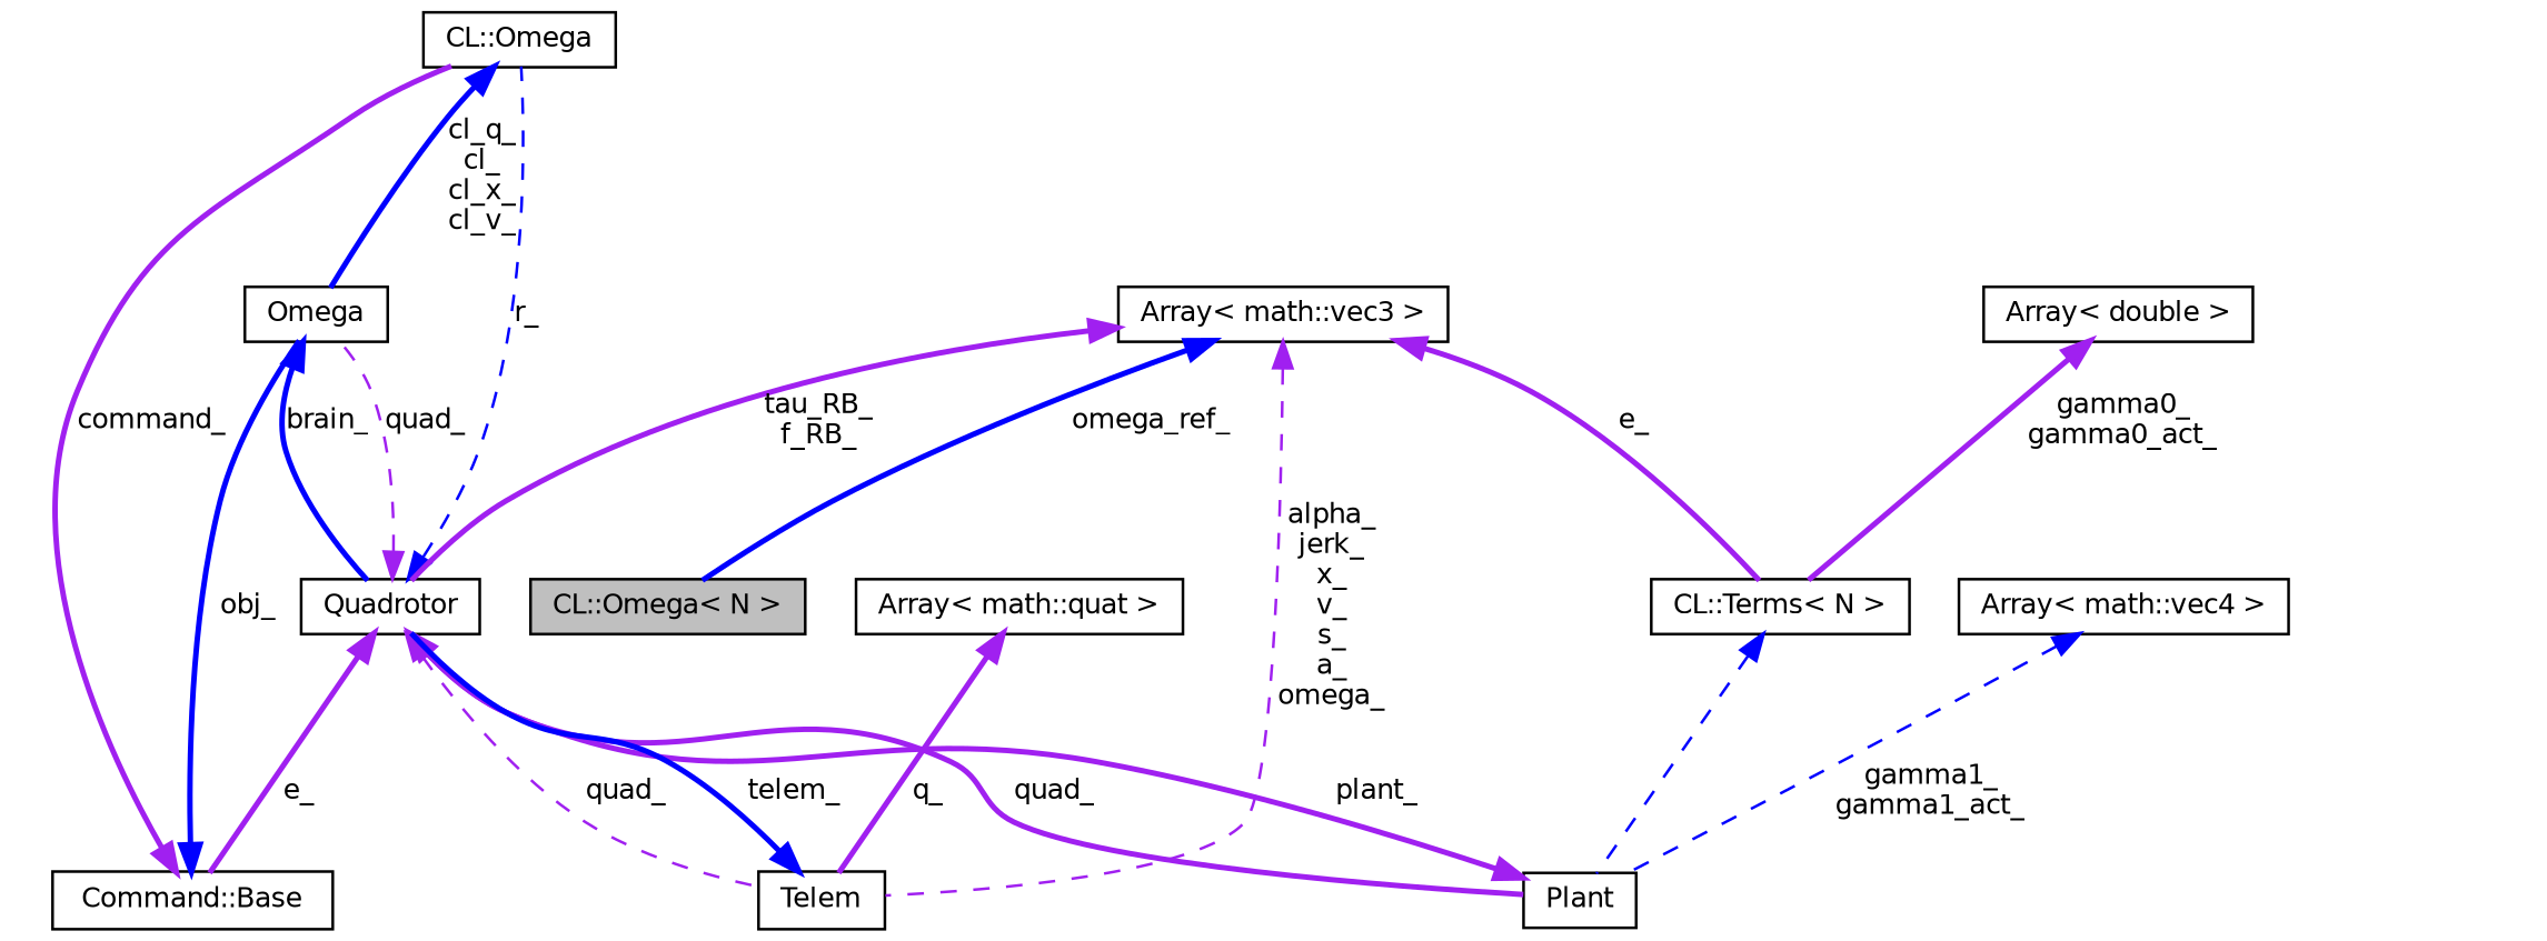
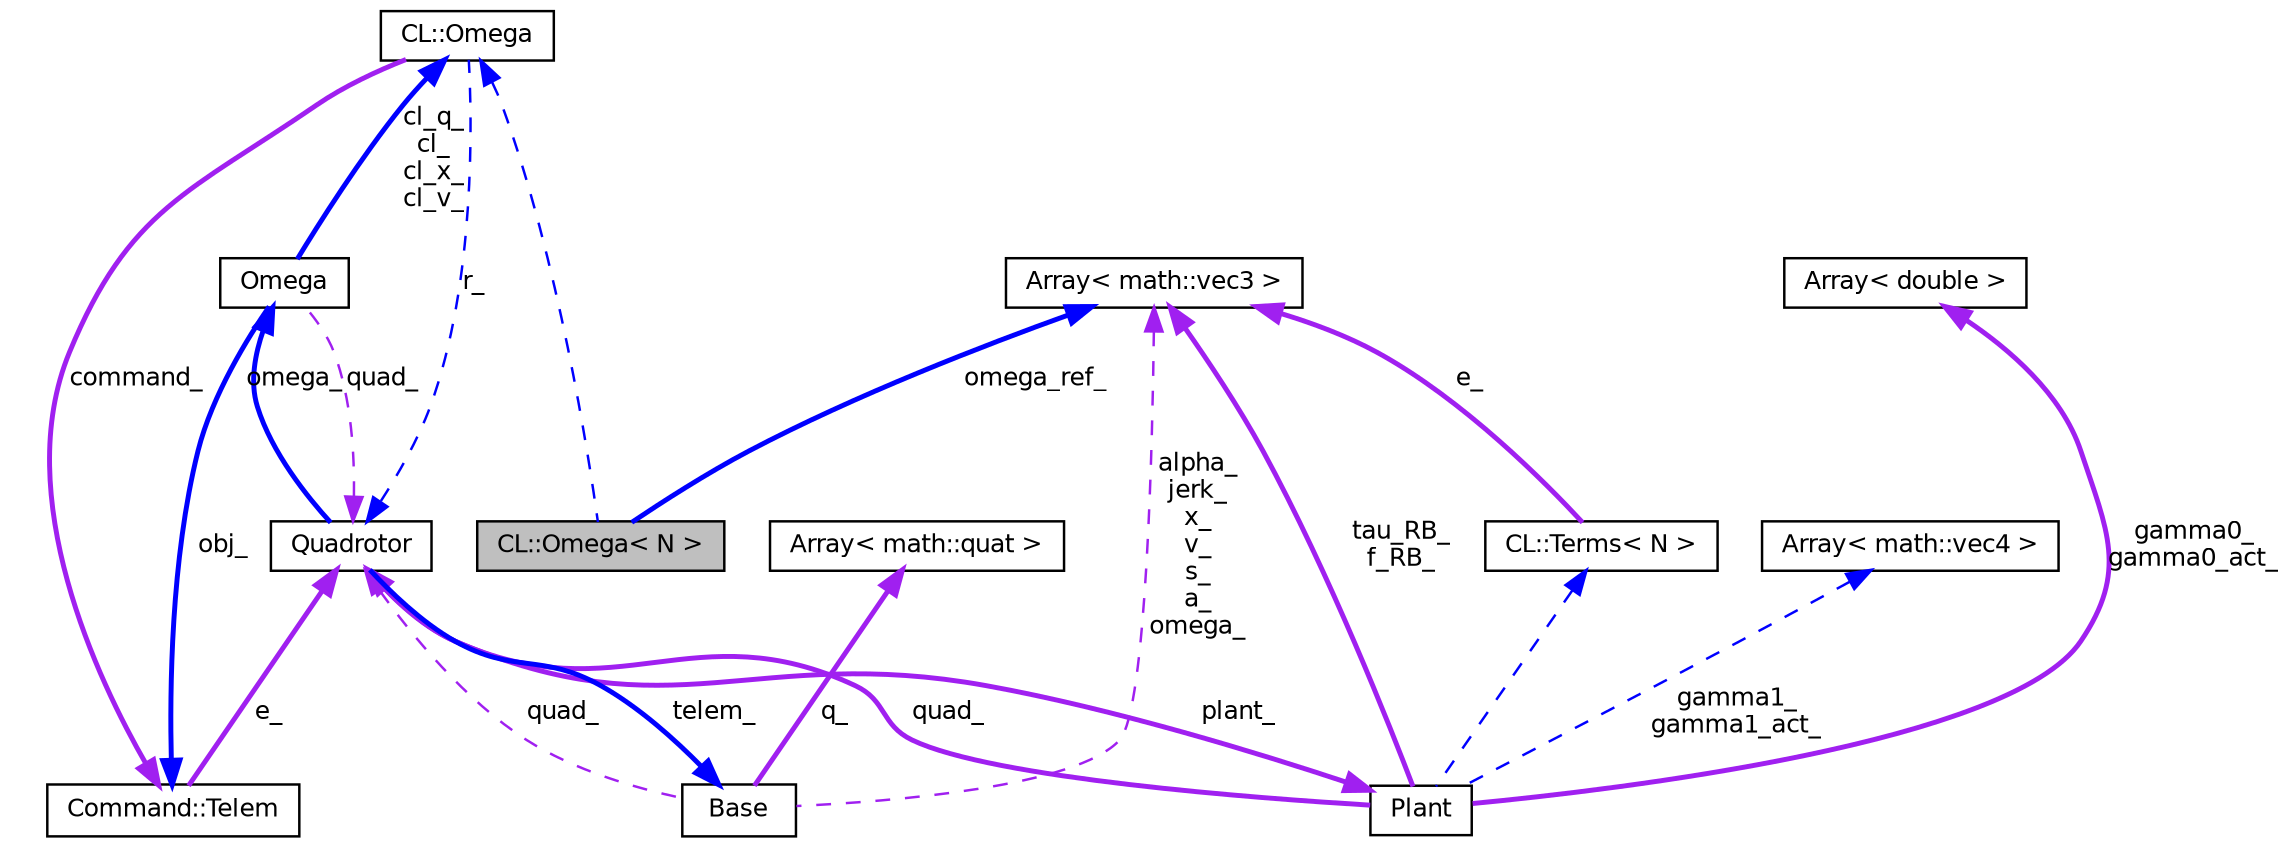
  digraph {
    node [color=black fillcolor=white fontname=Helvetica fontsize=10 shape=record style=filled]
    edge [color=purple dir=back fontname=Helvetica fontsize=10 labelfontname=Helvetica labelfontsize=10 style=bold]
    n1 [fillcolor=grey75 fontcolor=black height=0.2 label="CL::Omega\< N \>" width=0.4]
    n2 [height=0.2 label="CL::Omega" width=0.4]
    n3 [height=0.2 label=Omega width=0.4]
    n4 [height=0.2 label=Quadrotor width=0.4]
-   n5 [height=0.2 label="Command::Base" width=0.4]
+   n5 [height=0.2 label="Command::Telem" width=0.4]
    n6 [height=0.2 label=Plant width=0.4]
-   n7 [height=0.2 label=Telem width=0.4]
+   n7 [height=0.2 label=Base width=0.4]
    n8 [height=0.2 label="Array\< math::vec4 \>" width=0.4]
    n9 [height=0.2 label="Array\< math::vec3 \>" width=0.4]
    n10 [height=0.2 label="CL::Terms\< N \>" width=0.4]
    n11 [height=0.2 label="Array\< double \>" width=0.4]
    n12 [height=0.2 label="Array\< math::quat \>" width=0.4]
+   n2 -> n1 [color=blue style=dashed]
    n2 -> n3 [color=blue label="cl_q_\ncl_\ncl_x_\ncl_v_"]
-   n3 -> n4 [color=blue label=brain_]
+   n3 -> n4 [color=blue label=omega_]
    n4 -> n2 [color=blue label=r_ style=dashed]
    n4 -> n3 [label=quad_ style=dashed]
    n4 -> n5 [label=e_]
    n4 -> n6 [label=quad_]
    n4 -> n7 [label=quad_ style=dashed]
    n5 -> n2 [label=command_]
    n5 -> n3 [color=blue label=obj_]
    n6 -> n4 [label=plant_]
    n7 -> n4 [color=blue label=telem_]
    n8 -> n6 [color=blue label="gamma1_\ngamma1_act_" style=dashed]
    n9 -> n1 [color=blue label=omega_ref_]
-   n9 -> n4 [label="tau_RB_\nf_RB_"]
+   n9 -> n6 [label="tau_RB_\nf_RB_"]
    n9 -> n7 [label="alpha_\njerk_\nx_\nv_\ns_\na_\nomega_" style=dashed]
    n9 -> n10 [label=e_]
    n10 -> n6 [color=blue style=dashed]
-   n11 -> n10 [label="gamma0_\ngamma0_act_"]
+   n11 -> n6 [label="gamma0_\ngamma0_act_"]
    n12 -> n7 [label=q_]
  }
